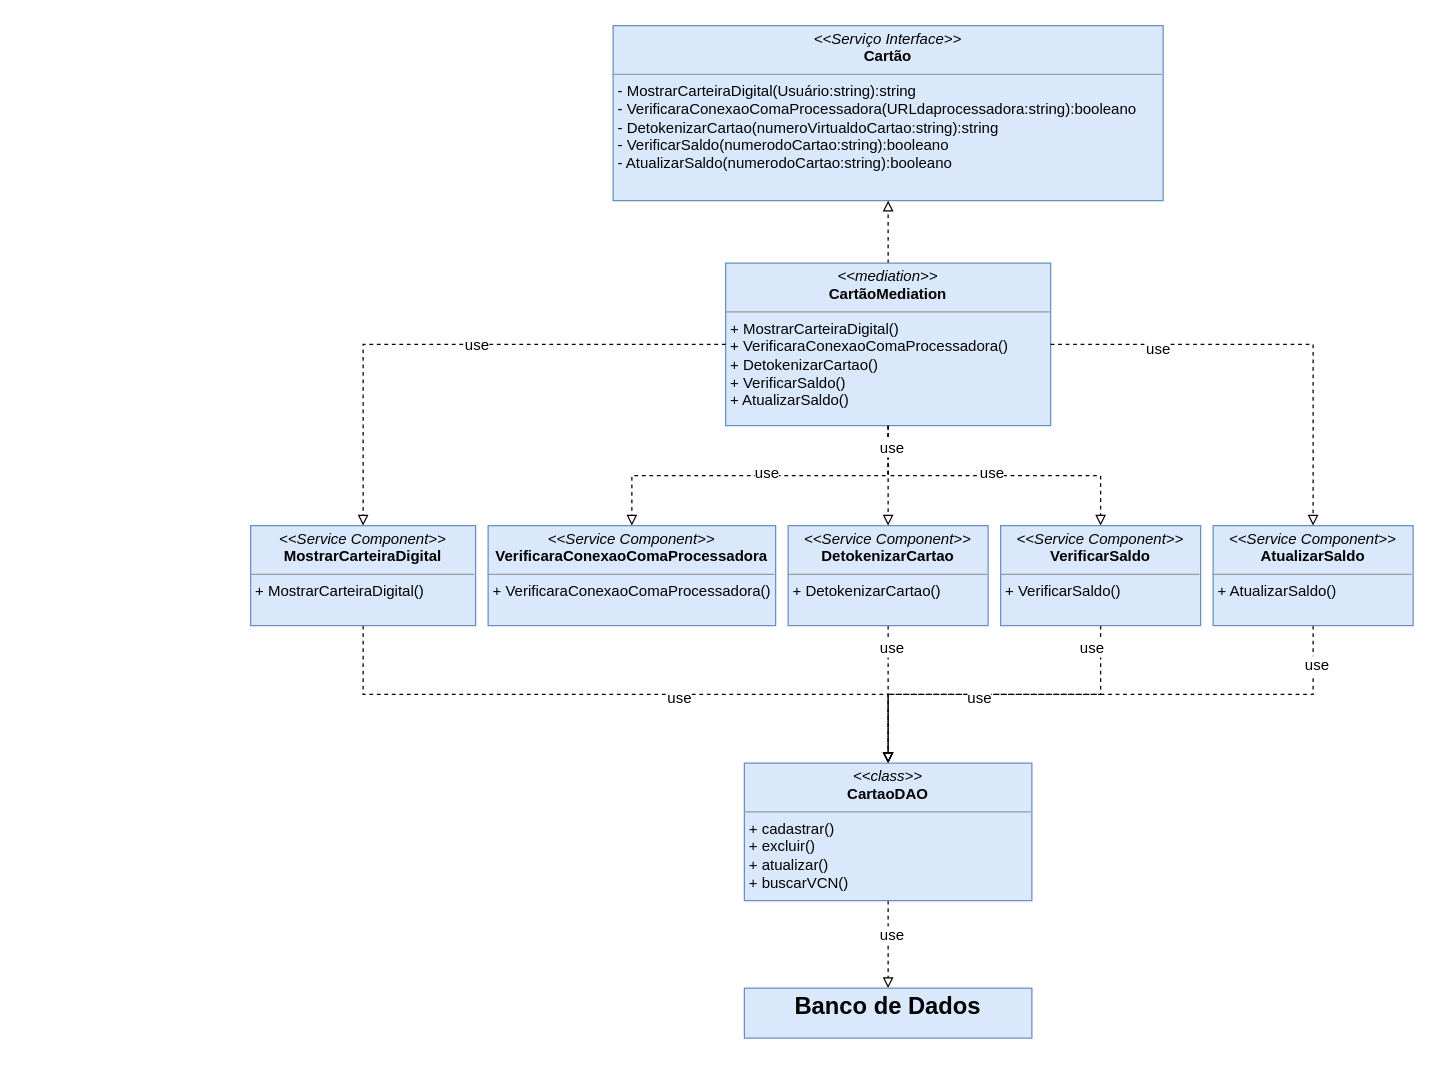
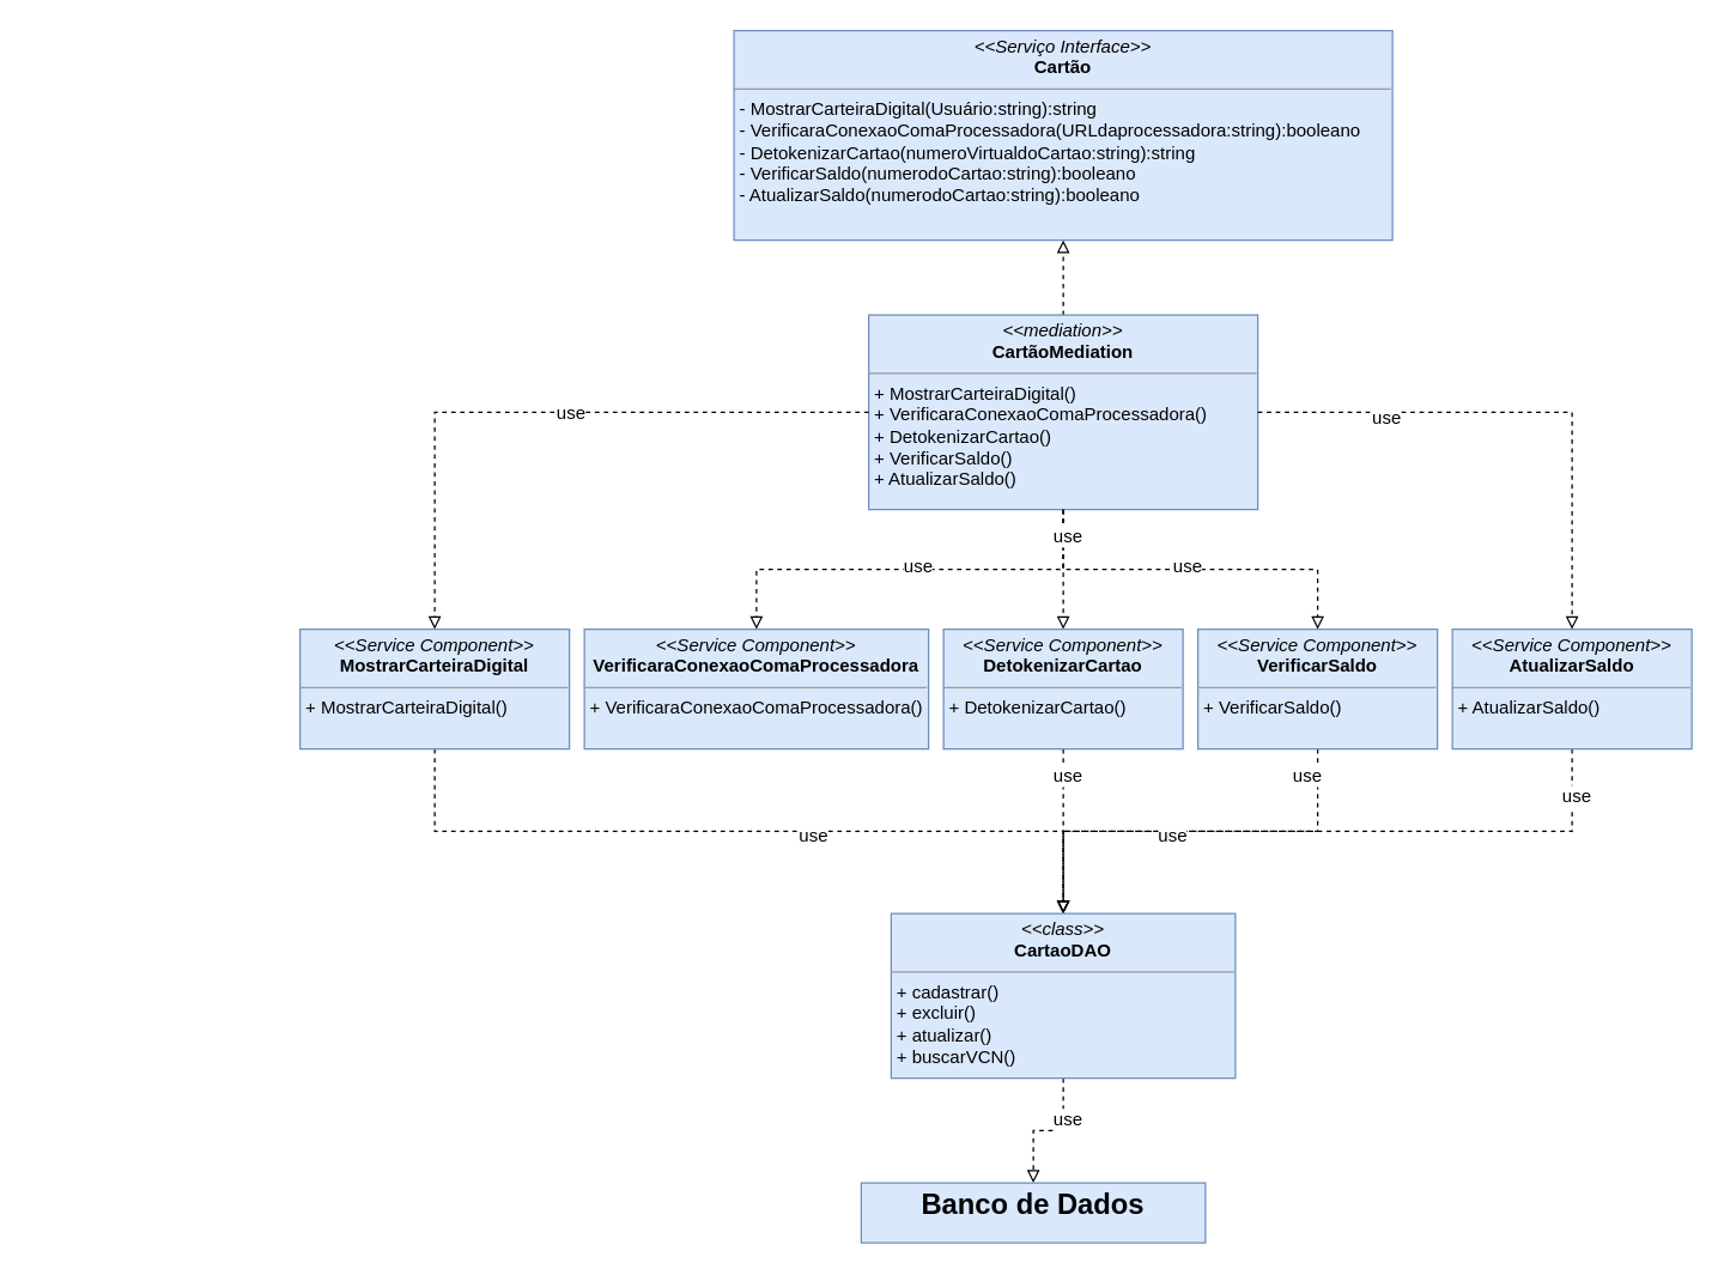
  <mxCell id="0" />
  <mxCell id="1" parent="0" />
  <mxCell id="2" value="&lt;p style=&quot;margin: 0px ; margin-top: 4px ; text-align: center&quot;&gt;&lt;i&gt;&amp;lt;&amp;lt;Serviço Interface&amp;gt;&amp;gt;&lt;/i&gt;&lt;br&gt;&lt;b&gt;Cartão&lt;/b&gt;&lt;/p&gt;&lt;hr size=&quot;1&quot;&gt;&lt;p style=&quot;margin: 0px ; margin-left: 4px&quot;&gt;- MostrarCarteiraDigital(Usuário:string):string&lt;/p&gt;&lt;p style=&quot;margin: 0px ; margin-left: 4px&quot;&gt;- VerificaraConexaoComaProcessadora(URLdaprocessadora:string):booleano&lt;/p&gt;&lt;p style=&quot;margin: 0px ; margin-left: 4px&quot;&gt;- DetokenizarCartao(numeroVirtualdoCartao:string):string&lt;/p&gt;&lt;p style=&quot;margin: 0px ; margin-left: 4px&quot;&gt;- VerificarSaldo(numerodoCartao:string):booleano&lt;/p&gt;&lt;p style=&quot;margin: 0px ; margin-left: 4px&quot;&gt;- AtualizarSaldo(numerodoCartao:string):booleano&lt;/p&gt;&lt;p style=&quot;margin: 0px ; margin-left: 4px&quot;&gt;&lt;br&gt;&lt;/p&gt;&lt;p style=&quot;margin: 0px ; margin-left: 4px&quot;&gt;&lt;br&gt;&lt;/p&gt;" style="verticalAlign=top;align=left;overflow=fill;fontSize=12;fontFamily=Helvetica;html=1;fillColor=#dae8fc;strokeColor=#6c8ebf;" parent="1" vertex="1"><mxGeometry x="490" y="20" width="440" height="140" as="geometry" /></mxCell>
  <mxCell id="3" style="edgeStyle=orthogonalEdgeStyle;rounded=0;orthogonalLoop=1;jettySize=auto;html=1;exitX=0.5;exitY=0;exitDx=0;exitDy=0;entryX=0.5;entryY=1;entryDx=0;entryDy=0;fontColor=#FFFFFF;dashed=1;endFill=0;endArrow=block;" parent="1" source="4" target="2" edge="1"><mxGeometry relative="1" as="geometry" /></mxCell>
  <mxCell id="4" value="&lt;p style=&quot;margin: 0px ; margin-top: 4px ; text-align: center&quot;&gt;&lt;i&gt;&amp;lt;&amp;lt;mediation&amp;gt;&amp;gt;&lt;/i&gt;&lt;br&gt;&lt;b&gt;CartãoMediation&lt;/b&gt;&lt;/p&gt;&lt;hr size=&quot;1&quot;&gt;&lt;p style=&quot;margin: 0px ; margin-left: 4px&quot;&gt;+ MostrarCarteiraDigital()&lt;/p&gt;&lt;p style=&quot;margin: 0px ; margin-left: 4px&quot;&gt;+ VerificaraConexaoComaProcessadora()&lt;/p&gt;&lt;p style=&quot;margin: 0px ; margin-left: 4px&quot;&gt;+ DetokenizarCartao()&lt;/p&gt;&lt;p style=&quot;margin: 0px ; margin-left: 4px&quot;&gt;+ VerificarSaldo()&lt;/p&gt;&lt;p style=&quot;margin: 0px ; margin-left: 4px&quot;&gt;+ AtualizarSaldo()&lt;/p&gt;" style="verticalAlign=top;align=left;overflow=fill;fontSize=12;fontFamily=Helvetica;html=1;fillColor=#dae8fc;strokeColor=#6c8ebf;" parent="1" vertex="1"><mxGeometry x="580" y="210" width="260" height="130" as="geometry" /></mxCell>
  <mxCell id="5" style="edgeStyle=orthogonalEdgeStyle;rounded=0;orthogonalLoop=1;jettySize=auto;html=1;exitX=0.5;exitY=1;exitDx=0;exitDy=0;entryX=0.5;entryY=0;entryDx=0;entryDy=0;endArrow=block;endFill=0;dashed=1;fontColor=#FFFFFF;" edge="1" parent="1" source="6" target="25"><mxGeometry relative="1" as="geometry" /></mxCell>
  <mxCell id="6" value="&lt;p style=&quot;margin: 0px ; margin-top: 4px ; text-align: center&quot;&gt;&lt;i&gt;&amp;lt;&amp;lt;Service Component&amp;gt;&amp;gt;&lt;/i&gt;&lt;br&gt;&lt;span style=&quot;text-align: left&quot;&gt;&lt;b&gt;MostrarCarteiraDigital&lt;/b&gt;&lt;/span&gt;&lt;br&gt;&lt;/p&gt;&lt;hr size=&quot;1&quot;&gt;&lt;p style=&quot;margin: 0px ; margin-left: 4px&quot;&gt;+ MostrarCarteiraDigital()&lt;/p&gt;&lt;p style=&quot;margin: 0px ; margin-left: 4px&quot;&gt;&lt;br&gt;&lt;/p&gt;" style="verticalAlign=top;align=left;overflow=fill;fontSize=12;fontFamily=Helvetica;html=1;fillColor=#dae8fc;strokeColor=#6c8ebf;" vertex="1" parent="1"><mxGeometry x="200" y="420" width="180" height="80" as="geometry" /></mxCell>
  <mxCell id="7" value="&lt;p style=&quot;margin: 0px ; margin-top: 4px ; text-align: center&quot;&gt;&lt;i&gt;&amp;lt;&amp;lt;Service Component&amp;gt;&amp;gt;&lt;/i&gt;&lt;br&gt;&lt;span style=&quot;text-align: left&quot;&gt;&lt;b&gt;VerificaraConexaoComaProcessadora&lt;/b&gt;&lt;/span&gt;&lt;br&gt;&lt;/p&gt;&lt;hr size=&quot;1&quot;&gt;&lt;p style=&quot;margin: 0px ; margin-left: 4px&quot;&gt;+ VerificaraConexaoComaProcessadora()&lt;/p&gt;&lt;p style=&quot;margin: 0px ; margin-left: 4px&quot;&gt;&lt;br&gt;&lt;/p&gt;" style="verticalAlign=top;align=left;overflow=fill;fontSize=12;fontFamily=Helvetica;html=1;fillColor=#dae8fc;strokeColor=#6c8ebf;" vertex="1" parent="1"><mxGeometry x="390" y="420" width="230" height="80" as="geometry" /></mxCell>
  <mxCell id="8" style="edgeStyle=orthogonalEdgeStyle;rounded=0;orthogonalLoop=1;jettySize=auto;html=1;exitX=0.5;exitY=1;exitDx=0;exitDy=0;endArrow=block;endFill=0;dashed=1;fontColor=#FFFFFF;" edge="1" parent="1" source="9"><mxGeometry relative="1" as="geometry"><mxPoint x="710" y="610" as="targetPoint" /></mxGeometry></mxCell>
  <mxCell id="9" value="&lt;p style=&quot;margin: 0px ; margin-top: 4px ; text-align: center&quot;&gt;&lt;i&gt;&amp;lt;&amp;lt;Service Component&amp;gt;&amp;gt;&lt;/i&gt;&lt;br&gt;&lt;span style=&quot;text-align: left&quot;&gt;&lt;b&gt;DetokenizarCartao&lt;/b&gt;&lt;/span&gt;&lt;br&gt;&lt;/p&gt;&lt;hr size=&quot;1&quot;&gt;&lt;p style=&quot;margin: 0px ; margin-left: 4px&quot;&gt;+ DetokenizarCartao()&lt;/p&gt;&lt;p style=&quot;margin: 0px ; margin-left: 4px&quot;&gt;&lt;br&gt;&lt;/p&gt;" style="verticalAlign=top;align=left;overflow=fill;fontSize=12;fontFamily=Helvetica;html=1;fillColor=#dae8fc;strokeColor=#6c8ebf;" vertex="1" parent="1"><mxGeometry x="630" y="420" width="160" height="80" as="geometry" /></mxCell>
  <mxCell id="10" style="edgeStyle=orthogonalEdgeStyle;rounded=0;orthogonalLoop=1;jettySize=auto;html=1;exitX=0.5;exitY=1;exitDx=0;exitDy=0;entryX=0.5;entryY=0;entryDx=0;entryDy=0;endArrow=block;endFill=0;dashed=1;fontColor=#FFFFFF;" edge="1" parent="1" source="11" target="25"><mxGeometry relative="1" as="geometry" /></mxCell>
  <mxCell id="11" value="&lt;p style=&quot;margin: 4px 0px 0px ; text-align: center&quot;&gt;&lt;i&gt;&amp;lt;&amp;lt;Service Component&amp;gt;&amp;gt;&lt;/i&gt;&lt;br&gt;&lt;b&gt;VerificarSaldo&lt;/b&gt;&lt;/p&gt;&lt;hr size=&quot;1&quot;&gt;&lt;p style=&quot;margin: 0px ; margin-left: 4px&quot;&gt;+ VerificarSaldo()&lt;/p&gt;&lt;p style=&quot;margin: 0px ; margin-left: 4px&quot;&gt;&lt;br&gt;&lt;/p&gt;" style="verticalAlign=top;align=left;overflow=fill;fontSize=12;fontFamily=Helvetica;html=1;fillColor=#dae8fc;strokeColor=#6c8ebf;" vertex="1" parent="1"><mxGeometry x="800" y="420" width="160" height="80" as="geometry" /></mxCell>
  <mxCell id="12" style="edgeStyle=orthogonalEdgeStyle;rounded=0;orthogonalLoop=1;jettySize=auto;html=1;exitX=0.5;exitY=1;exitDx=0;exitDy=0;entryX=0.5;entryY=0;entryDx=0;entryDy=0;endArrow=block;endFill=0;dashed=1;fontColor=#FFFFFF;" edge="1" parent="1" source="13" target="25"><mxGeometry relative="1" as="geometry" /></mxCell>
  <mxCell id="13" value="&lt;p style=&quot;margin: 4px 0px 0px ; text-align: center&quot;&gt;&lt;i&gt;&amp;lt;&amp;lt;Service Component&amp;gt;&amp;gt;&lt;/i&gt;&lt;br&gt;&lt;b&gt;AtualizarSaldo&lt;/b&gt;&lt;/p&gt;&lt;hr size=&quot;1&quot;&gt;&lt;p style=&quot;margin: 0px ; margin-left: 4px&quot;&gt;+ AtualizarSaldo()&lt;/p&gt;&lt;p style=&quot;margin: 0px ; margin-left: 4px&quot;&gt;&lt;br&gt;&lt;/p&gt;" style="verticalAlign=top;align=left;overflow=fill;fontSize=12;fontFamily=Helvetica;html=1;fillColor=#dae8fc;strokeColor=#6c8ebf;" vertex="1" parent="1"><mxGeometry x="970" y="420" width="160" height="80" as="geometry" /></mxCell>
  <mxCell id="14" style="edgeStyle=orthogonalEdgeStyle;rounded=0;orthogonalLoop=1;jettySize=auto;html=1;exitX=0;exitY=0.5;exitDx=0;exitDy=0;entryX=0.5;entryY=0;entryDx=0;entryDy=0;fontColor=#FFFFFF;dashed=1;endArrow=block;endFill=0;" edge="1" parent="1" source="4" target="6"><mxGeometry relative="1" as="geometry"><mxPoint x="720" y="220" as="sourcePoint" /><mxPoint x="720" y="170" as="targetPoint" /></mxGeometry></mxCell>
  <mxCell id="15" value="use" style="text;html=1;resizable=0;points=[];align=center;verticalAlign=middle;labelBackgroundColor=#ffffff;" vertex="1" connectable="0" parent="14"><mxGeometry x="-0.14" y="6" relative="1" as="geometry"><mxPoint x="-13" y="-6" as="offset" /></mxGeometry></mxCell>
  <mxCell id="16" style="edgeStyle=orthogonalEdgeStyle;rounded=0;orthogonalLoop=1;jettySize=auto;html=1;exitX=1;exitY=0.5;exitDx=0;exitDy=0;entryX=0.5;entryY=0;entryDx=0;entryDy=0;fontColor=#FFFFFF;dashed=1;endFill=0;endArrow=block;" edge="1" parent="1" source="4" target="13"><mxGeometry relative="1" as="geometry"><mxPoint x="590" y="285" as="sourcePoint" /><mxPoint x="300" y="430" as="targetPoint" /></mxGeometry></mxCell>
  <mxCell id="17" style="edgeStyle=orthogonalEdgeStyle;rounded=0;orthogonalLoop=1;jettySize=auto;html=1;exitX=0.5;exitY=1;exitDx=0;exitDy=0;entryX=0.5;entryY=0;entryDx=0;entryDy=0;fontColor=#FFFFFF;dashed=1;endFill=0;endArrow=block;" edge="1" parent="1" source="4" target="7"><mxGeometry relative="1" as="geometry"><mxPoint x="850" y="285" as="sourcePoint" /><mxPoint x="1060" y="430" as="targetPoint" /></mxGeometry></mxCell>
  <mxCell id="18" style="edgeStyle=orthogonalEdgeStyle;rounded=0;orthogonalLoop=1;jettySize=auto;html=1;exitX=0.5;exitY=1;exitDx=0;exitDy=0;fontColor=#FFFFFF;dashed=1;endFill=0;endArrow=block;" edge="1" parent="1" source="4" target="9"><mxGeometry relative="1" as="geometry"><mxPoint x="720" y="350" as="sourcePoint" /><mxPoint x="515" y="430" as="targetPoint" /></mxGeometry></mxCell>
  <mxCell id="19" style="edgeStyle=orthogonalEdgeStyle;rounded=0;orthogonalLoop=1;jettySize=auto;html=1;exitX=0.5;exitY=1;exitDx=0;exitDy=0;fontColor=#FFFFFF;dashed=1;entryX=0.5;entryY=0;entryDx=0;entryDy=0;endFill=0;endArrow=block;" edge="1" parent="1" source="4" target="11"><mxGeometry relative="1" as="geometry"><mxPoint x="720" y="350" as="sourcePoint" /><mxPoint x="720" y="430" as="targetPoint" /></mxGeometry></mxCell>
  <mxCell id="20" value="use" style="text;html=1;resizable=0;points=[];align=center;verticalAlign=middle;labelBackgroundColor=#ffffff;" vertex="1" connectable="0" parent="1"><mxGeometry x="403" y="291" as="geometry"><mxPoint x="522" y="-13" as="offset" /></mxGeometry></mxCell>
  <mxCell id="21" value="use" style="text;html=1;resizable=0;points=[];align=center;verticalAlign=middle;labelBackgroundColor=#ffffff;" vertex="1" connectable="0" parent="1"><mxGeometry x="270" y="390" as="geometry"><mxPoint x="522" y="-13" as="offset" /></mxGeometry></mxCell>
  <mxCell id="22" value="use" style="text;html=1;resizable=0;points=[];align=center;verticalAlign=middle;labelBackgroundColor=#ffffff;" vertex="1" connectable="0" parent="1"><mxGeometry x="90" y="390" as="geometry"><mxPoint x="522" y="-13" as="offset" /></mxGeometry></mxCell>
  <mxCell id="23" value="use" style="text;html=1;resizable=0;points=[];align=center;verticalAlign=middle;labelBackgroundColor=#ffffff;" vertex="1" connectable="0" parent="1"><mxGeometry y="370" as="geometry" x="190"><mxPoint x="522" y="-13" as="offset" /></mxGeometry></mxCell>
  <mxCell id="24" style="edgeStyle=orthogonalEdgeStyle;rounded=0;orthogonalLoop=1;jettySize=auto;html=1;exitX=0.5;exitY=1;exitDx=0;exitDy=0;entryX=0.5;entryY=0;entryDx=0;entryDy=0;endArrow=block;endFill=0;fontSize=11;dashed=1;fontColor=#FFFFFF;" edge="1" parent="1" source="25" target="26"><mxGeometry relative="1" as="geometry" /></mxCell>
  <mxCell id="25" value="&lt;p style=&quot;margin: 0px ; margin-top: 4px ; text-align: center&quot;&gt;&lt;i&gt;&amp;lt;&amp;lt;class&amp;gt;&amp;gt;&lt;/i&gt;&lt;br&gt;&lt;span style=&quot;text-align: left&quot;&gt;&lt;b&gt;CartaoDAO&lt;/b&gt;&lt;/span&gt;&lt;br&gt;&lt;/p&gt;&lt;hr size=&quot;1&quot;&gt;&lt;p style=&quot;margin: 0px ; margin-left: 4px&quot;&gt;+ cadastrar()&lt;/p&gt;&lt;p style=&quot;margin: 0px ; margin-left: 4px&quot;&gt;+ excluir()&lt;/p&gt;&lt;p style=&quot;margin: 0px ; margin-left: 4px&quot;&gt;+ atualizar()&lt;/p&gt;&lt;p style=&quot;margin: 0px ; margin-left: 4px&quot;&gt;+ buscarVCN()&lt;/p&gt;&lt;p style=&quot;margin: 0px ; margin-left: 4px&quot;&gt;&lt;br&gt;&lt;/p&gt;" style="verticalAlign=top;align=left;overflow=fill;fontSize=12;fontFamily=Helvetica;html=1;fillColor=#dae8fc;strokeColor=#6c8ebf;" vertex="1" parent="1"><mxGeometry x="595" y="610" width="230" height="110" as="geometry" /></mxCell>
- <mxCell id="26" value="&lt;p style=&quot;margin: 4px 0px 0px; font-size: 19px;&quot;&gt;Banco de Dados&lt;/p&gt;&lt;p style=&quot;margin: 0px 0px 0px 4px; font-size: 19px;&quot;&gt;&lt;br style=&quot;font-size: 19px;&quot;&gt;&lt;/p&gt;" style="verticalAlign=middle;align=center;overflow=fill;fontSize=19;fontFamily=Helvetica;html=1;fillColor=#dae8fc;strokeColor=#6c8ebf;fontStyle=1;labelPosition=center;verticalLabelPosition=middle;spacingBottom=10;spacingTop=-10;" vertex="1" parent="1"><mxGeometry x="595" y="790" width="230" height="40" as="geometry" /></mxCell>
+ <mxCell id="26" value="&lt;p style=&quot;margin: 4px 0px 0px; font-size: 19px;&quot;&gt;Banco de Dados&lt;/p&gt;&lt;p style=&quot;margin: 0px 0px 0px 4px; font-size: 19px;&quot;&gt;&lt;br style=&quot;font-size: 19px;&quot;&gt;&lt;/p&gt;" style="verticalAlign=middle;align=center;overflow=fill;fontSize=19;fontFamily=Helvetica;html=1;fillColor=#dae8fc;strokeColor=#6c8ebf;fontStyle=1;labelPosition=center;verticalLabelPosition=middle;spacingBottom=10;spacingTop=-10;" vertex="1" parent="1"><mxGeometry x="575" y="790" width="230" height="40" as="geometry" /></mxCell>
  <mxCell id="27" value="use" style="text;html=1;resizable=0;points=[];align=center;verticalAlign=middle;labelBackgroundColor=#ffffff;" vertex="1" connectable="0" parent="1"><mxGeometry x="20" y="570" as="geometry"><mxPoint x="522" y="-13" as="offset" /></mxGeometry></mxCell>
  <mxCell id="28" value="use" style="text;html=1;resizable=0;points=[];align=center;verticalAlign=middle;labelBackgroundColor=#ffffff;" vertex="1" connectable="0" parent="1"><mxGeometry x="260" y="570" as="geometry"><mxPoint x="522" y="-13" as="offset" /></mxGeometry></mxCell>
  <mxCell id="29" value="use" style="text;html=1;resizable=0;points=[];align=center;verticalAlign=middle;labelBackgroundColor=#ffffff;" vertex="1" connectable="0" parent="1"><mxGeometry y="530" as="geometry" x="190"><mxPoint x="522" y="-13" as="offset" /></mxGeometry></mxCell>
  <mxCell id="30" value="use" style="text;html=1;resizable=0;points=[];align=center;verticalAlign=middle;labelBackgroundColor=#ffffff;" vertex="1" connectable="0" parent="1"><mxGeometry x="350" y="530" as="geometry"><mxPoint x="522" y="-13" as="offset" /></mxGeometry></mxCell>
  <mxCell id="31" value="use" style="text;html=1;resizable=0;points=[];align=center;verticalAlign=middle;labelBackgroundColor=#ffffff;" vertex="1" connectable="0" parent="1"><mxGeometry x="530" y="544" as="geometry"><mxPoint x="522" y="-13" as="offset" /></mxGeometry></mxCell>
  <mxCell id="32" value="use" style="text;html=1;resizable=0;points=[];align=center;verticalAlign=middle;labelBackgroundColor=#ffffff;" vertex="1" connectable="0" parent="1"><mxGeometry y="760" as="geometry" x="190"><mxPoint x="522" y="-13" as="offset" /></mxGeometry></mxCell>
